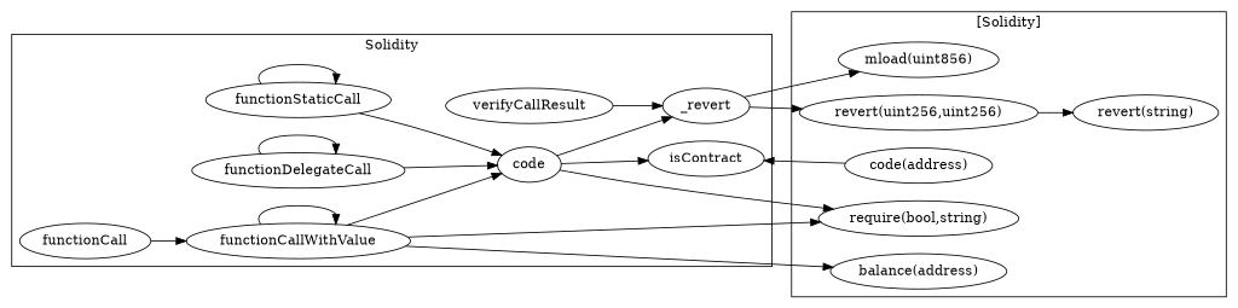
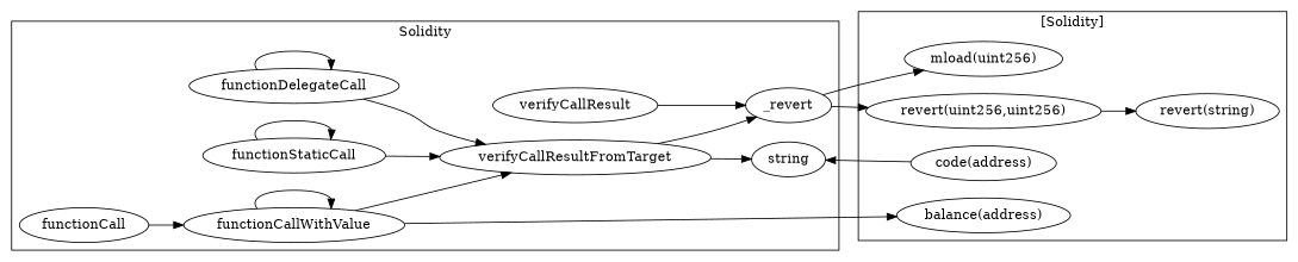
  strict digraph {
    rankdir=LR
    n1 [label=functionDelegateCall]
-   n2 [label=code]
+   n2 [label=verifyCallResultFromTarget]
    n3 [label=_revert]
    n4 [label=functionCall]
    n5 [label=functionCallWithValue]
-   n6 [label=isContract]
+   n6 [label=string]
    n7 [label=verifyCallResult]
    n8 [label=functionStaticCall]
-   "mload(uint256)" [label="mload(uint856)"]
+   "mload(uint256)"
    "revert(string)"
    "revert(uint256,uint256)"
    "balance(address)"
-   "require(bool,string)"
    "code(address)"
    subgraph cluster_1 {
      label=Solidity
      n1
      n2
      n3
      n4
      n5
      n6
      n7
      n8
    }
    subgraph cluster_2 {
      label="[Solidity]"
      "mload(uint256)"
      "revert(string)"
      "revert(uint256,uint256)"
      "balance(address)"
-     "require(bool,string)"
      "code(address)"
    }
    n1 -> n1
    n1 -> n2
    n2 -> n3
    n2 -> n6
-   n2 -> "require(bool,string)"
    n3 -> "mload(uint256)"
    n3 -> "revert(uint256,uint256)"
    n4 -> n5
    n5 -> n2
    n5 -> n5
    n5 -> "balance(address)"
-   n5 -> "require(bool,string)"
    n7 -> n3
    n8 -> n2
    n8 -> n8
    "revert(uint256,uint256)" -> "revert(string)"
    "code(address)" -> n6
  }
